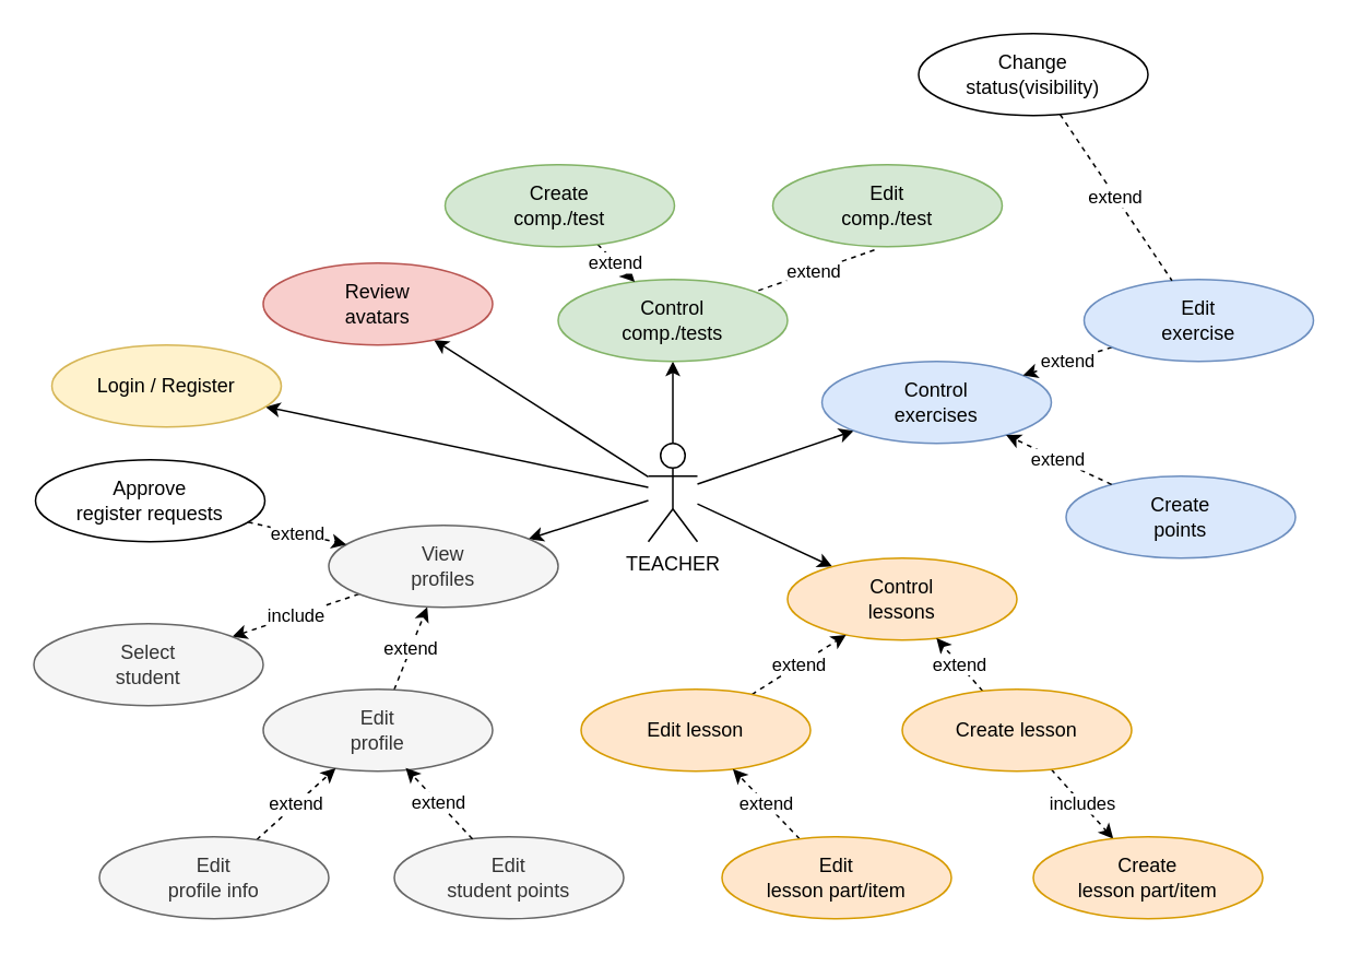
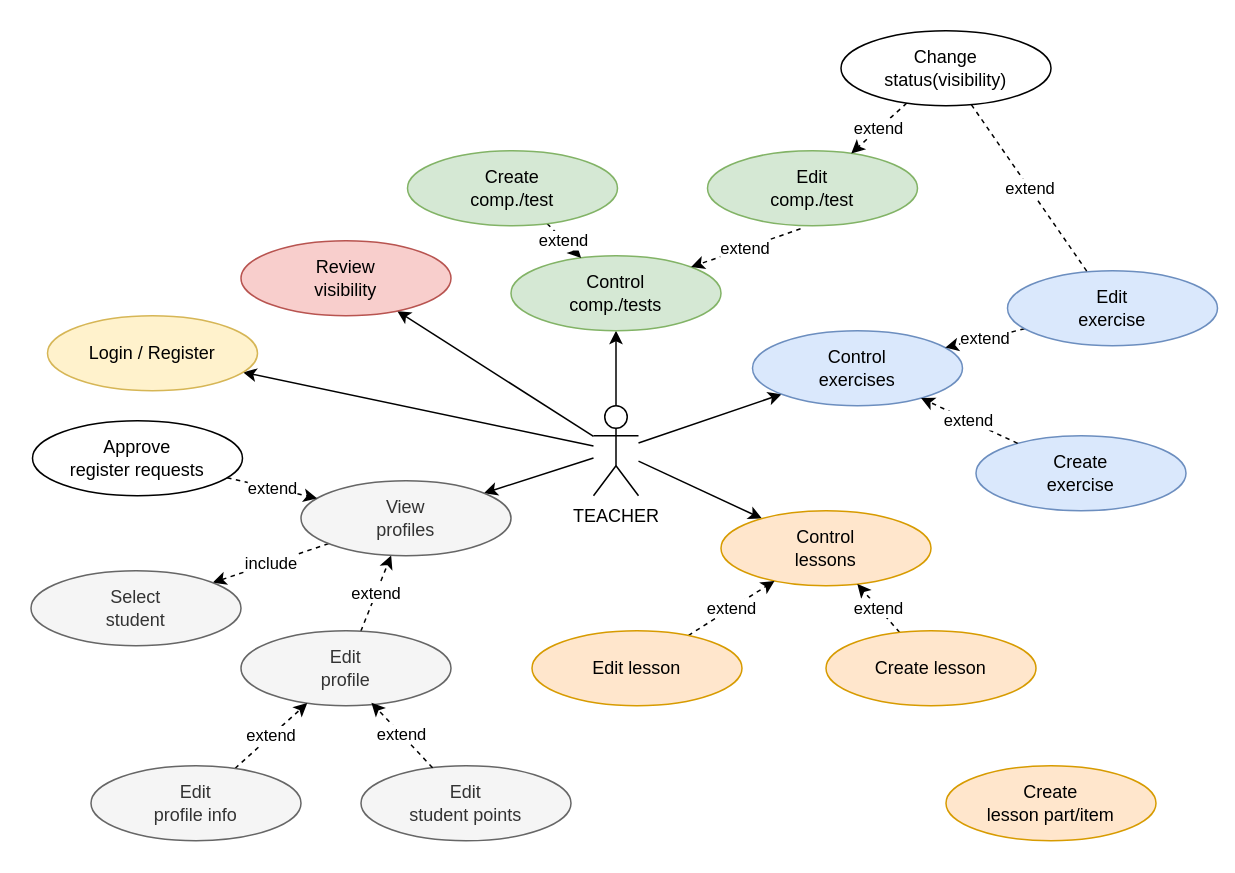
  <mxCell id="0" />
  <mxCell id="1" parent="0" />
  <mxCell id="2" style="rounded=0;orthogonalLoop=1;jettySize=auto;html=1;" edge="1" parent="1" source="8" target="9"><mxGeometry relative="1" as="geometry" /></mxCell>
  <mxCell id="3" style="rounded=0;orthogonalLoop=1;jettySize=auto;html=1;" edge="1" parent="1" source="8" target="10"><mxGeometry relative="1" as="geometry" /></mxCell>
  <mxCell id="4" style="rounded=0;orthogonalLoop=1;jettySize=auto;html=1;" edge="1" parent="1" source="8" target="11"><mxGeometry relative="1" as="geometry" /></mxCell>
  <mxCell id="5" style="rounded=0;orthogonalLoop=1;jettySize=auto;html=1;" edge="1" parent="1" source="8" target="12"><mxGeometry relative="1" as="geometry" /></mxCell>
  <mxCell id="6" style="rounded=0;orthogonalLoop=1;jettySize=auto;html=1;" edge="1" parent="1" source="8" target="20"><mxGeometry relative="1" as="geometry" /></mxCell>
  <mxCell id="7" style="rounded=0;orthogonalLoop=1;jettySize=auto;html=1;" edge="1" parent="1" source="8" target="43"><mxGeometry relative="1" as="geometry"><mxPoint x="81" y="210" as="targetPoint" /></mxGeometry></mxCell>
  <mxCell id="8" value="TEACHER" style="shape=umlActor;verticalLabelPosition=bottom;verticalAlign=top;html=1;outlineConnect=0;" vertex="1" parent="1"><mxGeometry x="395" y="270" width="30" height="60" as="geometry" /></mxCell>
  <mxCell id="9" value="Control&lt;br&gt;comp./tests" style="ellipse;whiteSpace=wrap;html=1;fillColor=#d5e8d4;strokeColor=#82b366;" vertex="1" parent="1"><mxGeometry x="340" y="170" width="140" height="50" as="geometry" /></mxCell>
- <mxCell id="10" value="Review&lt;br&gt;avatars" style="ellipse;whiteSpace=wrap;html=1;fillColor=#f8cecc;strokeColor=#b85450;" vertex="1" parent="1"><mxGeometry x="160" y="160" width="140" height="50" as="geometry" /></mxCell>
+ <mxCell id="10" value="Review&lt;br&gt;visibility" style="ellipse;whiteSpace=wrap;html=1;fillColor=#f8cecc;strokeColor=#b85450;" vertex="1" parent="1"><mxGeometry x="160" y="160" width="140" height="50" as="geometry" /></mxCell>
  <mxCell id="11" value="Control&lt;br&gt;exercises" style="ellipse;whiteSpace=wrap;html=1;fillColor=#dae8fc;strokeColor=#6c8ebf;" vertex="1" parent="1"><mxGeometry x="501" y="220" width="140" height="50" as="geometry" /></mxCell>
  <mxCell id="12" value="Control&lt;div&gt;lessons&lt;/div&gt;" style="ellipse;whiteSpace=wrap;html=1;fillColor=#ffe6cc;strokeColor=#d79b00;" vertex="1" parent="1"><mxGeometry x="480" y="340" width="140" height="50" as="geometry" /></mxCell>
  <mxCell id="13" value="extend" style="rounded=0;orthogonalLoop=1;jettySize=auto;html=1;dashed=1;" edge="1" parent="1" source="15" target="12"><mxGeometry relative="1" as="geometry" /></mxCell>
- <mxCell id="14" value="includes" style="rounded=0;orthogonalLoop=1;jettySize=auto;html=1;dashed=1;" edge="1" parent="1" source="15" target="40"><mxGeometry relative="1" as="geometry" /></mxCell>
  <mxCell id="15" value="Create lesson" style="ellipse;whiteSpace=wrap;html=1;fillColor=#ffe6cc;strokeColor=#d79b00;" vertex="1" parent="1"><mxGeometry x="550" y="420" width="140" height="50" as="geometry" /></mxCell>
  <mxCell id="16" value="extend" style="rounded=0;orthogonalLoop=1;jettySize=auto;html=1;dashed=1;" edge="1" parent="1" source="17" target="12"><mxGeometry relative="1" as="geometry" /></mxCell>
  <mxCell id="17" value="Edit lesson" style="ellipse;whiteSpace=wrap;html=1;fillColor=#ffe6cc;strokeColor=#d79b00;" vertex="1" parent="1"><mxGeometry x="354" y="420" width="140" height="50" as="geometry" /></mxCell>
  <mxCell id="18" value="include" style="rounded=0;orthogonalLoop=1;jettySize=auto;html=1;dashed=1;" edge="1" parent="1" source="20" target="22"><mxGeometry relative="1" as="geometry" /></mxCell>
  <mxCell id="19" value="extend" style="rounded=0;orthogonalLoop=1;jettySize=auto;html=1;dashed=1;" edge="1" parent="1" source="21" target="20"><mxGeometry relative="1" as="geometry"><mxPoint x="210" y="390" as="sourcePoint" /></mxGeometry></mxCell>
  <mxCell id="20" value="View&lt;br&gt;profiles" style="ellipse;whiteSpace=wrap;html=1;fillColor=#f5f5f5;strokeColor=#666666;fontColor=#333333;" vertex="1" parent="1"><mxGeometry x="200" y="320" width="140" height="50" as="geometry" /></mxCell>
  <mxCell id="21" value="Edit&lt;div&gt;profile&lt;/div&gt;" style="ellipse;whiteSpace=wrap;html=1;fillColor=#f5f5f5;strokeColor=#666666;fontColor=#333333;" vertex="1" parent="1"><mxGeometry x="160" y="420" width="140" height="50" as="geometry" /></mxCell>
  <mxCell id="22" value="Select&lt;br&gt;student" style="ellipse;whiteSpace=wrap;html=1;fillColor=#f5f5f5;strokeColor=#666666;fontColor=#333333;" vertex="1" parent="1"><mxGeometry x="20" y="380" width="140" height="50" as="geometry" /></mxCell>
  <mxCell id="23" value="extend" style="rounded=0;orthogonalLoop=1;jettySize=auto;html=1;dashed=1;" edge="1" parent="1" source="24" target="21"><mxGeometry relative="1" as="geometry" /></mxCell>
  <mxCell id="24" value="Edit&lt;br&gt;profile info" style="ellipse;whiteSpace=wrap;html=1;fillColor=#f5f5f5;strokeColor=#666666;fontColor=#333333;" vertex="1" parent="1"><mxGeometry x="60" y="510" width="140" height="50" as="geometry" /></mxCell>
  <mxCell id="25" value="Edit&lt;br&gt;student points" style="ellipse;whiteSpace=wrap;html=1;fillColor=#f5f5f5;strokeColor=#666666;fontColor=#333333;" vertex="1" parent="1"><mxGeometry x="240" y="510" width="140" height="50" as="geometry" /></mxCell>
  <mxCell id="26" value="extend" style="rounded=0;orthogonalLoop=1;jettySize=auto;html=1;entryX=0.621;entryY=0.96;entryDx=0;entryDy=0;entryPerimeter=0;dashed=1;" edge="1" parent="1" source="25" target="21"><mxGeometry relative="1" as="geometry" /></mxCell>
  <mxCell id="27" value="extend" style="rounded=0;orthogonalLoop=1;jettySize=auto;html=1;dashed=1;" edge="1" parent="1" source="28" target="20"><mxGeometry relative="1" as="geometry" /></mxCell>
  <mxCell id="28" value="Approve&lt;div&gt;register requests&lt;/div&gt;" style="ellipse;whiteSpace=wrap;html=1;" vertex="1" parent="1"><mxGeometry x="21" y="280" width="140" height="50" as="geometry" /></mxCell>
- <mxCell id="29" value="extend" style="rounded=0;orthogonalLoop=1;jettySize=auto;html=1;dashed=1;exitX=0.443;exitY=1.04;exitDx=0;exitDy=0;exitPerimeter=0;endArrow=none;" edge="1" parent="1" source="30" target="9"><mxGeometry relative="1" as="geometry" /></mxCell>
+ <mxCell id="29" value="extend" style="rounded=0;orthogonalLoop=1;jettySize=auto;html=1;dashed=1;exitX=0.443;exitY=1.04;exitDx=0;exitDy=0;exitPerimeter=0;" edge="1" parent="1" source="30" target="9"><mxGeometry relative="1" as="geometry" /></mxCell>
  <mxCell id="30" value="Edit&lt;div&gt;comp./test&lt;/div&gt;" style="ellipse;whiteSpace=wrap;html=1;fillColor=#d5e8d4;strokeColor=#82b366;" vertex="1" parent="1"><mxGeometry x="471" y="100" width="140" height="50" as="geometry" /></mxCell>
  <mxCell id="31" value="extend" style="rounded=0;orthogonalLoop=1;jettySize=auto;html=1;dashed=1;" edge="1" parent="1" source="32" target="9"><mxGeometry relative="1" as="geometry" /></mxCell>
  <mxCell id="32" value="Create&lt;br&gt;comp./test" style="ellipse;whiteSpace=wrap;html=1;fillColor=#d5e8d4;strokeColor=#82b366;" vertex="1" parent="1"><mxGeometry x="271" y="100" width="140" height="50" as="geometry" /></mxCell>
- <mxCell id="33" value="Create&lt;br&gt;points" style="ellipse;whiteSpace=wrap;html=1;fillColor=#dae8fc;strokeColor=#6c8ebf;" vertex="1" parent="1"><mxGeometry x="650" y="290" width="140" height="50" as="geometry" /></mxCell>
+ <mxCell id="33" value="Create&lt;br&gt;exercise" style="ellipse;whiteSpace=wrap;html=1;fillColor=#dae8fc;strokeColor=#6c8ebf;" vertex="1" parent="1"><mxGeometry x="650" y="290" width="140" height="50" as="geometry" /></mxCell>
  <mxCell id="34" value="extend" style="rounded=0;orthogonalLoop=1;jettySize=auto;html=1;dashed=1;" edge="1" parent="1" source="33" target="11"><mxGeometry relative="1" as="geometry"><mxPoint x="218" y="89" as="sourcePoint" /><mxPoint x="262" y="151" as="targetPoint" /></mxGeometry></mxCell>
  <mxCell id="35" value="extend" style="rounded=0;orthogonalLoop=1;jettySize=auto;html=1;dashed=1;" edge="1" parent="1" source="36" target="11"><mxGeometry relative="1" as="geometry" /></mxCell>
- <mxCell id="36" value="Edit&lt;div&gt;exercise&lt;/div&gt;" style="ellipse;whiteSpace=wrap;html=1;fillColor=#dae8fc;strokeColor=#6c8ebf;" vertex="1" parent="1"><mxGeometry x="661" y="170" width="140" height="50" as="geometry" /></mxCell>
+ <mxCell id="36" value="Edit&lt;div&gt;exercise&lt;/div&gt;" style="ellipse;whiteSpace=wrap;html=1;fillColor=#dae8fc;strokeColor=#6c8ebf;" vertex="1" parent="1"><mxGeometry x="671" y="180" width="140" height="50" as="geometry" /></mxCell>
+ <mxCell id="37" value="extend" style="rounded=0;orthogonalLoop=1;jettySize=auto;html=1;dashed=1;" edge="1" parent="1" source="38" target="30"><mxGeometry relative="1" as="geometry" /></mxCell>
  <mxCell id="38" value="Change&lt;div&gt;status(visibility)&lt;/div&gt;" style="ellipse;whiteSpace=wrap;html=1;" vertex="1" parent="1"><mxGeometry x="560" y="20" width="140" height="50" as="geometry" /></mxCell>
  <mxCell id="39" value="extend" style="rounded=0;orthogonalLoop=1;jettySize=auto;html=1;dashed=1;endArrow=none;" edge="1" parent="1" source="38" target="36"><mxGeometry relative="1" as="geometry"><mxPoint x="205" y="-10" as="sourcePoint" /><mxPoint x="195" y="40" as="targetPoint" /></mxGeometry></mxCell>
  <mxCell id="40" value="Create&lt;br&gt;lesson part/item" style="ellipse;whiteSpace=wrap;html=1;fillColor=#ffe6cc;strokeColor=#d79b00;" vertex="1" parent="1"><mxGeometry x="630" y="510" width="140" height="50" as="geometry" /></mxCell>
- <mxCell id="41" value="extend" style="rounded=0;orthogonalLoop=1;jettySize=auto;html=1;dashed=1;" edge="1" parent="1" source="42" target="17"><mxGeometry relative="1" as="geometry" /></mxCell>
- <mxCell id="42" value="Edit&lt;div&gt;lesson part/item&lt;/div&gt;" style="ellipse;whiteSpace=wrap;html=1;fillColor=#ffe6cc;strokeColor=#d79b00;" vertex="1" parent="1"><mxGeometry x="440" y="510" width="140" height="50" as="geometry" /></mxCell>
  <mxCell id="43" value="Login / Register" style="ellipse;whiteSpace=wrap;html=1;fillColor=#fff2cc;strokeColor=#d6b656;" vertex="1" parent="1"><mxGeometry x="31" y="210" width="140" height="50" as="geometry" /></mxCell>
